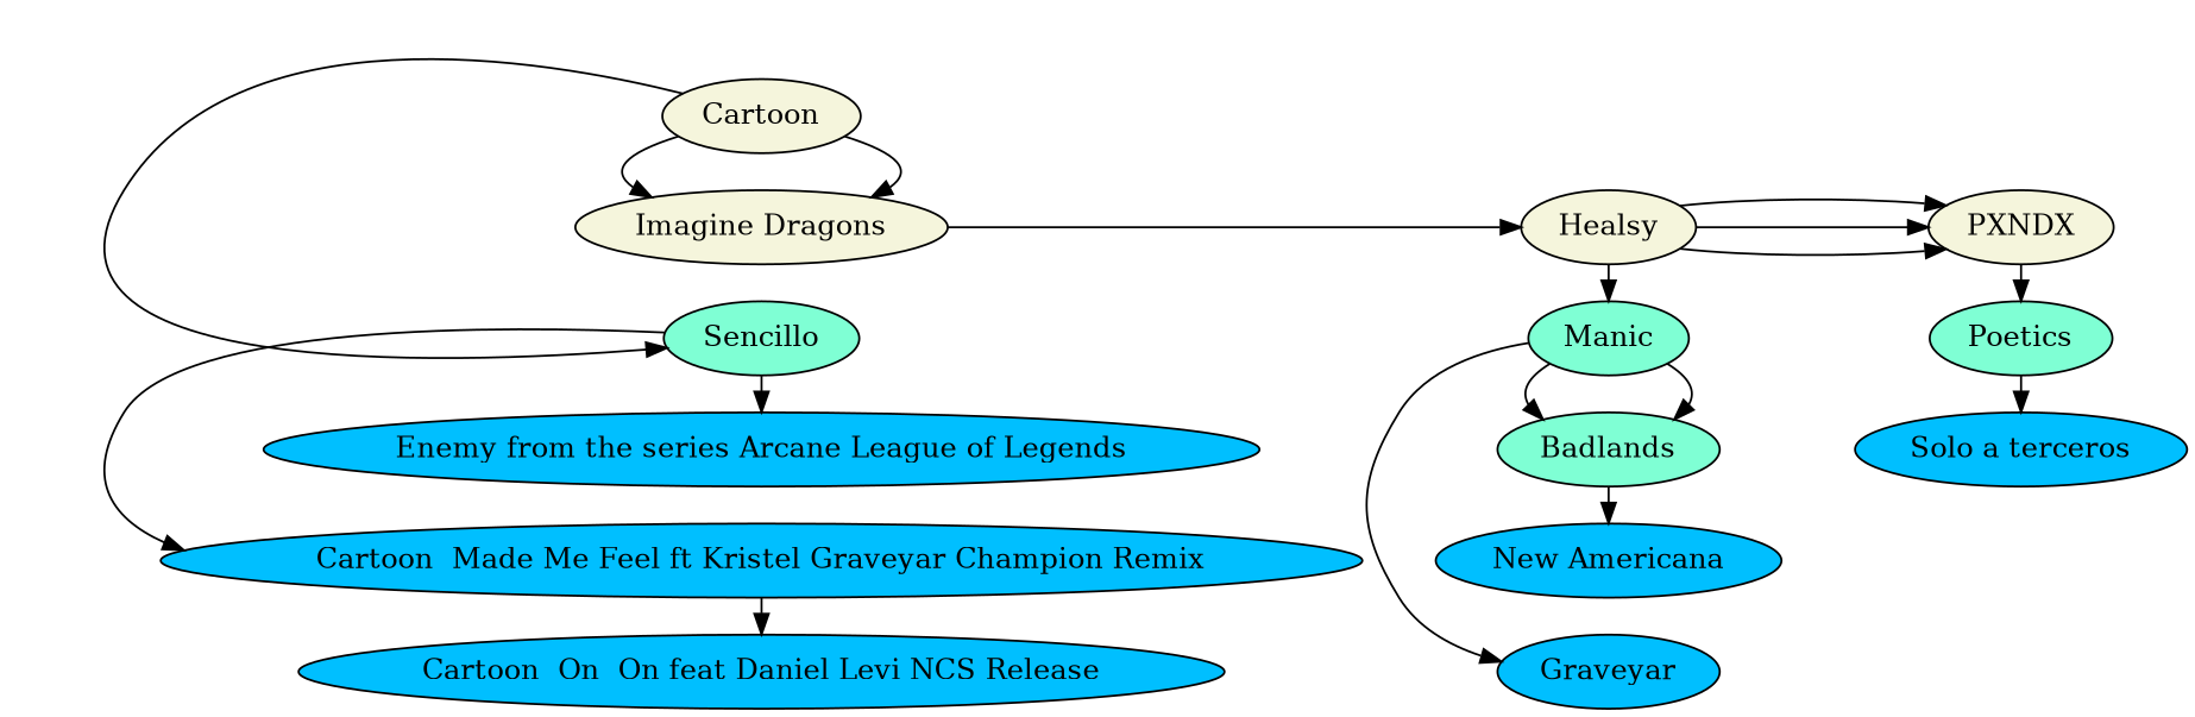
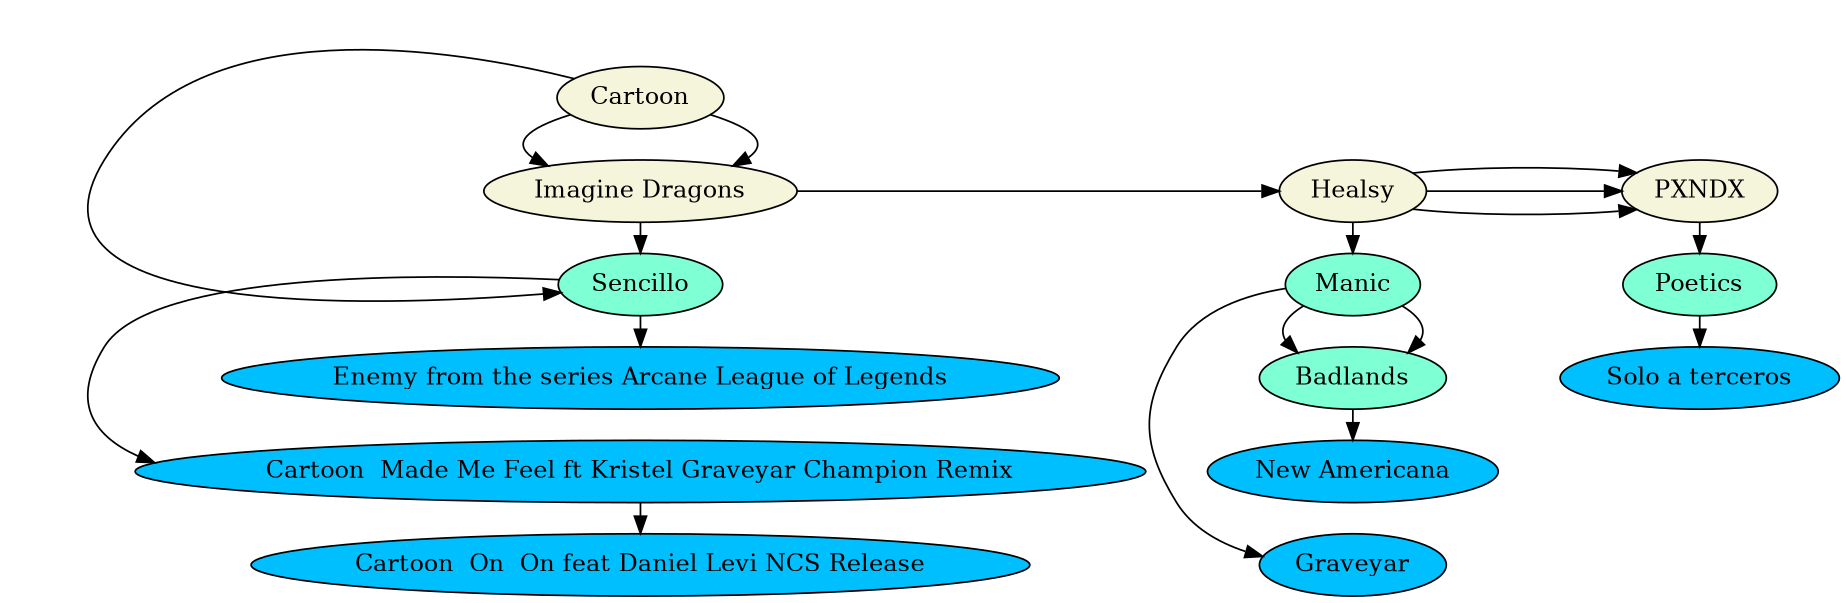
  digraph {
    labelloc=t
    rankdir=LR
    node [fillcolor=deepskyblue style=filled]
    edge [weigth=1000]
    Sencillo [fillcolor=aquamarine]
    n2 [label="Cartoon  Made Me Feel ft Kristel Graveyar Champion Remix"]
    "Cartoon  On  On feat Daniel Levi NCS Release"
    Cartoon [fillcolor=beige]
    "Enemy from the series Arcane League of Legends"
    "Imagine Dragons" [fillcolor=beige]
    Manic [fillcolor=aquamarine]
    Graveyar
    Badlands [fillcolor=aquamarine]
    "New Americana"
    Healsy [fillcolor=beige]
    Poetics [fillcolor=aquamarine]
    "Solo a terceros"
    PXNDX [fillcolor=beige]
    subgraph sub_1 {
      subgraph sub_2 {
        rank=same
        rankdir=TB
        Cartoon
        subgraph sub_3 {
          rank=same
          rankdir=TB
          Sencillo
          n2
          "Cartoon  On  On feat Daniel Levi NCS Release"
        }
      }
      subgraph sub_4 {
        rank=same
        rankdir=TB
        "Imagine Dragons"
        subgraph sub_5 {
          rank=same
          rankdir=TB
          Sencillo
          "Enemy from the series Arcane League of Legends"
        }
      }
      subgraph sub_6 {
        rank=same
        rankdir=TB
        Healsy
        subgraph sub_7 {
          rank=same
          rankdir=TB
          Manic
          Graveyar
        }
        subgraph sub_8 {
          rank=same
          rankdir=TB
          Badlands
          "New Americana"
        }
      }
      subgraph sub_9 {
        rank=same
        rankdir=TB
        PXNDX
        subgraph sub_10 {
          rank=same
          rankdir=TB
          Poetics
          "Solo a terceros"
        }
      }
    }
    Sencillo -> n2
    Sencillo -> "Enemy from the series Arcane League of Legends"
    n2 -> "Cartoon  On  On feat Daniel Levi NCS Release"
    Cartoon -> Sencillo
    Cartoon -> "Imagine Dragons"
    Cartoon -> "Imagine Dragons"
+   "Imagine Dragons" -> Sencillo
    "Imagine Dragons" -> Healsy
    Manic -> Graveyar
    Manic -> Badlands
    Manic -> Badlands
    Badlands -> "New Americana"
    Healsy -> Manic
    Healsy -> PXNDX
    Healsy -> PXNDX
    Healsy -> PXNDX
    Poetics -> "Solo a terceros"
    PXNDX -> Poetics
  }
